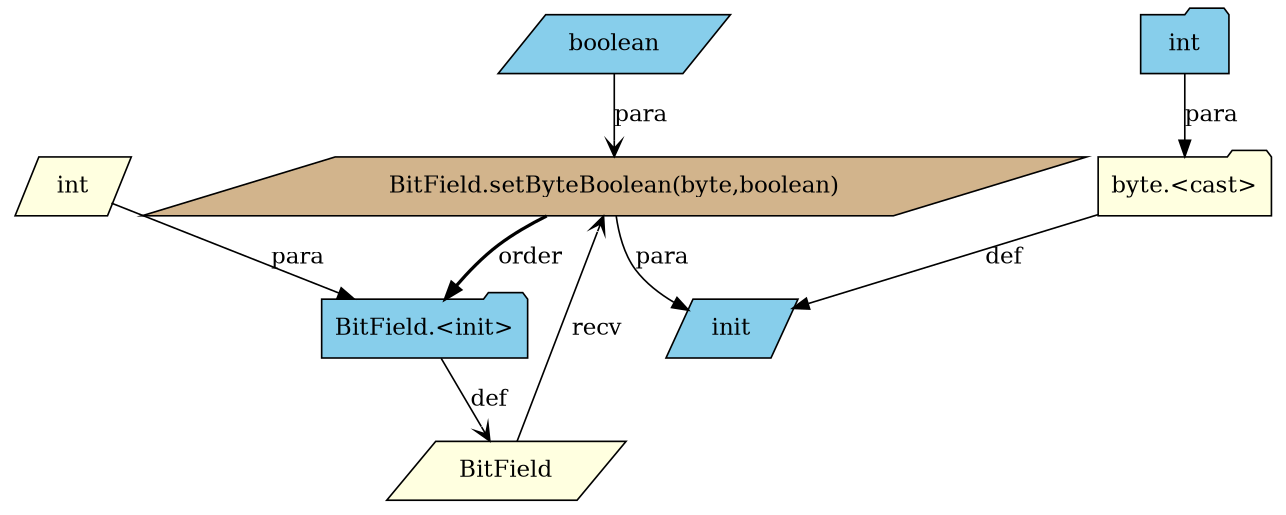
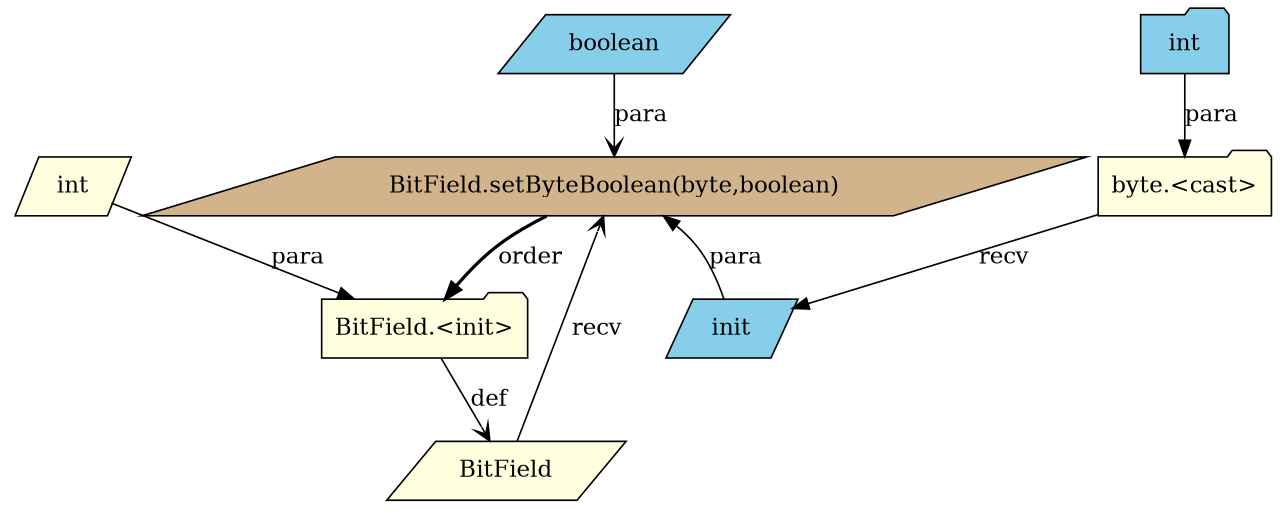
  digraph {
    node [fillcolor=skyblue shape=parallelogram style=filled]
    edge [arrowhead=normal style=solid]
    n1 [fillcolor=tan label="BitField.setByteBoolean(byte,boolean)"]
-   n2 [label="BitField.<init>" shape=folder]
+   n2 [fillcolor=lightyellow label="BitField.<init>" shape=folder]
    n3 [label=init]
    n4 [fillcolor=lightyellow label="byte.<cast>" shape=folder]
    n5 [label=int shape=folder]
    n6 [fillcolor=lightyellow label=BitField]
    n7 [fillcolor=lightyellow label=int]
    n8 [label=boolean]
    n1 -> n2 [label=order style=bold]
    n2 -> n6 [arrowhead=vee label=def]
-   n1 -> n3 [label=para]
-   n4 -> n3 [label=def]
+   n3 -> n1 [label=para]
+   n4 -> n3 [label=recv]
    n5 -> n4 [label=para]
    n6 -> n1 [arrowhead=vee label=recv]
    n7 -> n2 [label=para]
    n8 -> n1 [arrowhead=vee label=para]
  }
